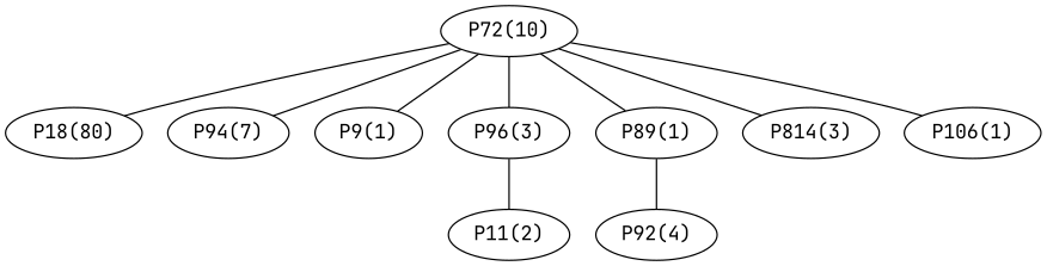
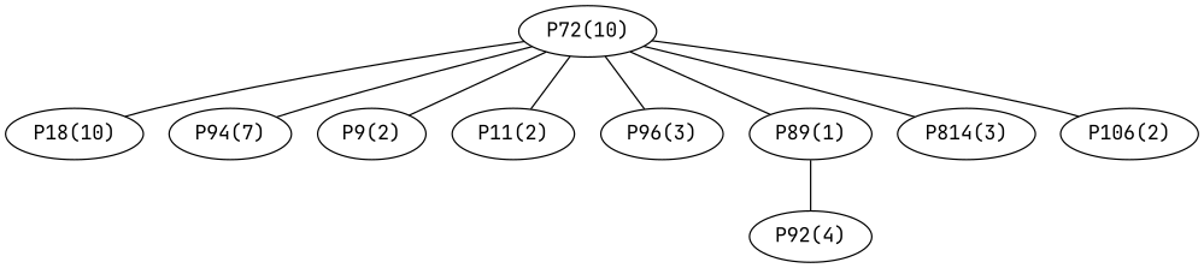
  graph {
    fontname="JetBrains Mono"
    node [fontname="JetBrains Mono"]
    edge [fontname="JetBrains Mono"]
    "P72(10)"
-   "P18(10)" [label="P18(80)"]
+   "P18(10)"
    n3 [label="P94(7)"]
-   "P9(2)" [label="P9(1)"]
+   "P9(2)"
    "P11(2)"
    "P96(3)"
    "P89(1)"
    n8 [label="P814(3)"]
-   "P106(1)"
+   "P106(1)" [label="P106(2)"]
    "P92(4)"
    "P72(10)" -- "P18(10)"
    "P72(10)" -- n3
    "P72(10)" -- "P9(2)"
-   "P96(3)" -- "P11(2)"
+   "P72(10)" -- "P11(2)"
    "P72(10)" -- "P96(3)"
    "P72(10)" -- "P89(1)"
    "P72(10)" -- n8
    "P72(10)" -- "P106(1)"
    "P89(1)" -- "P92(4)"
  }
